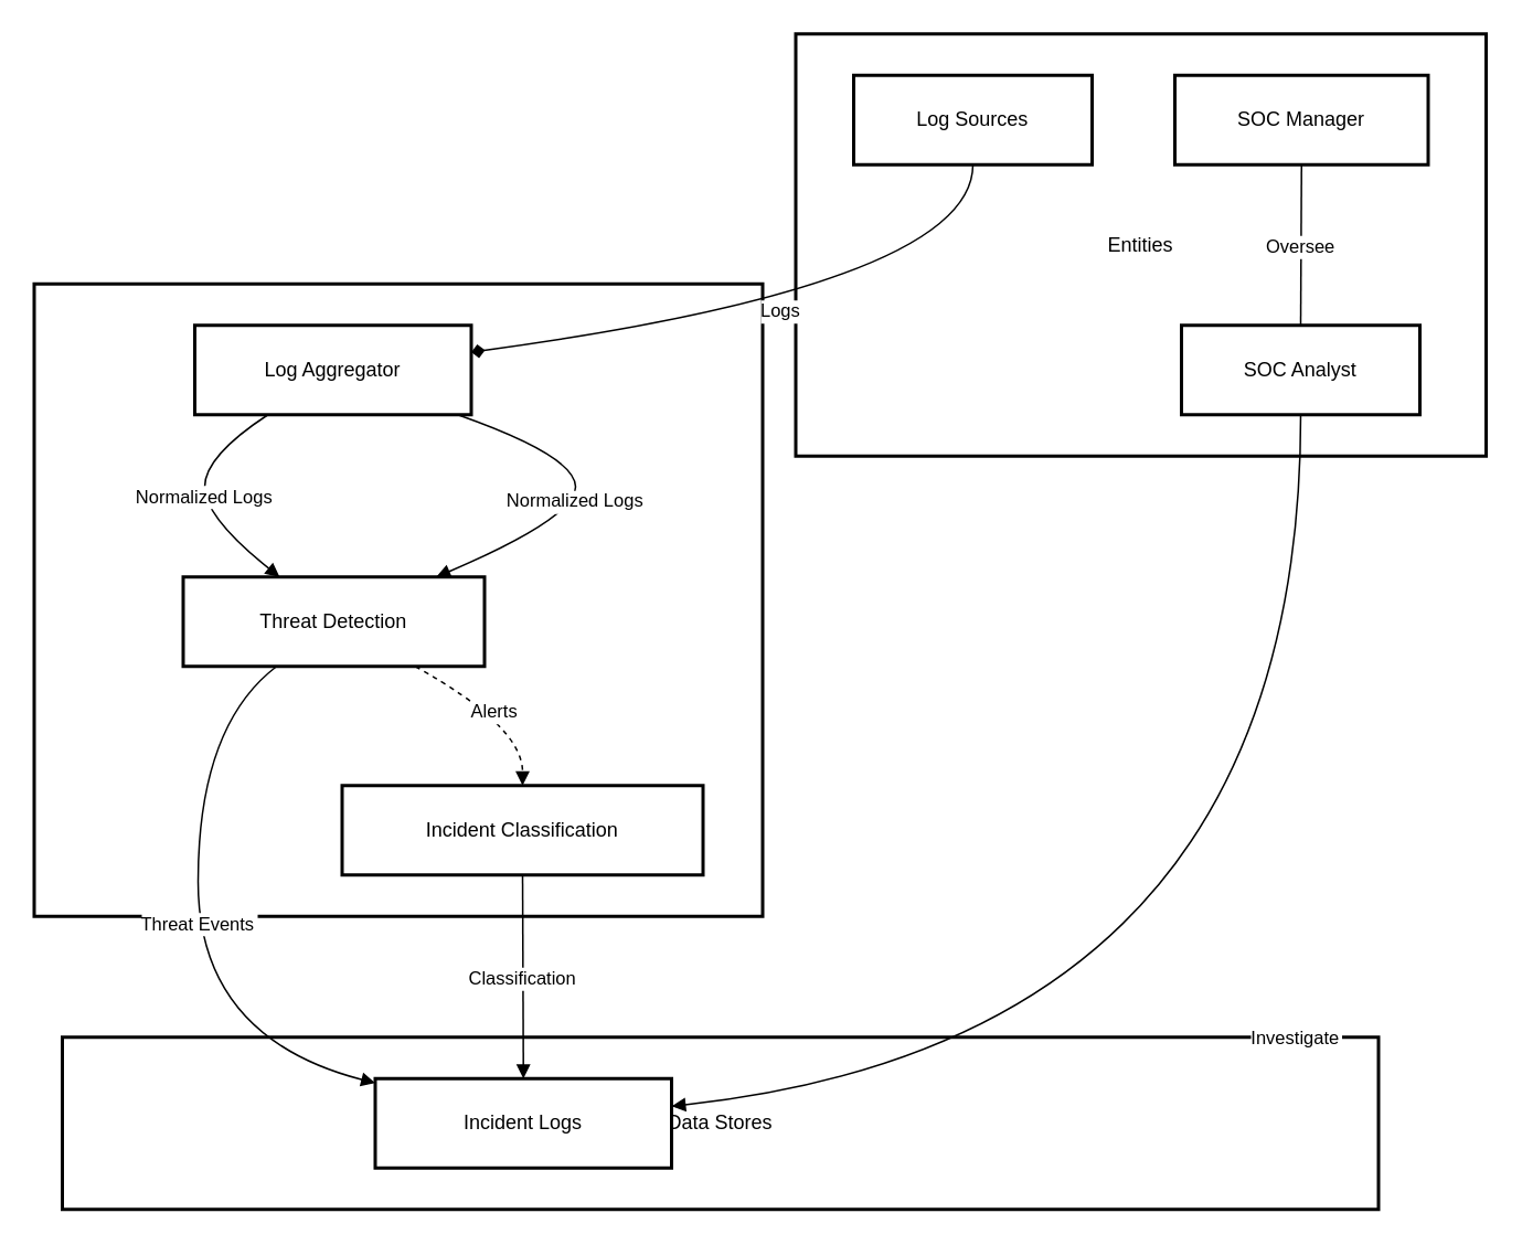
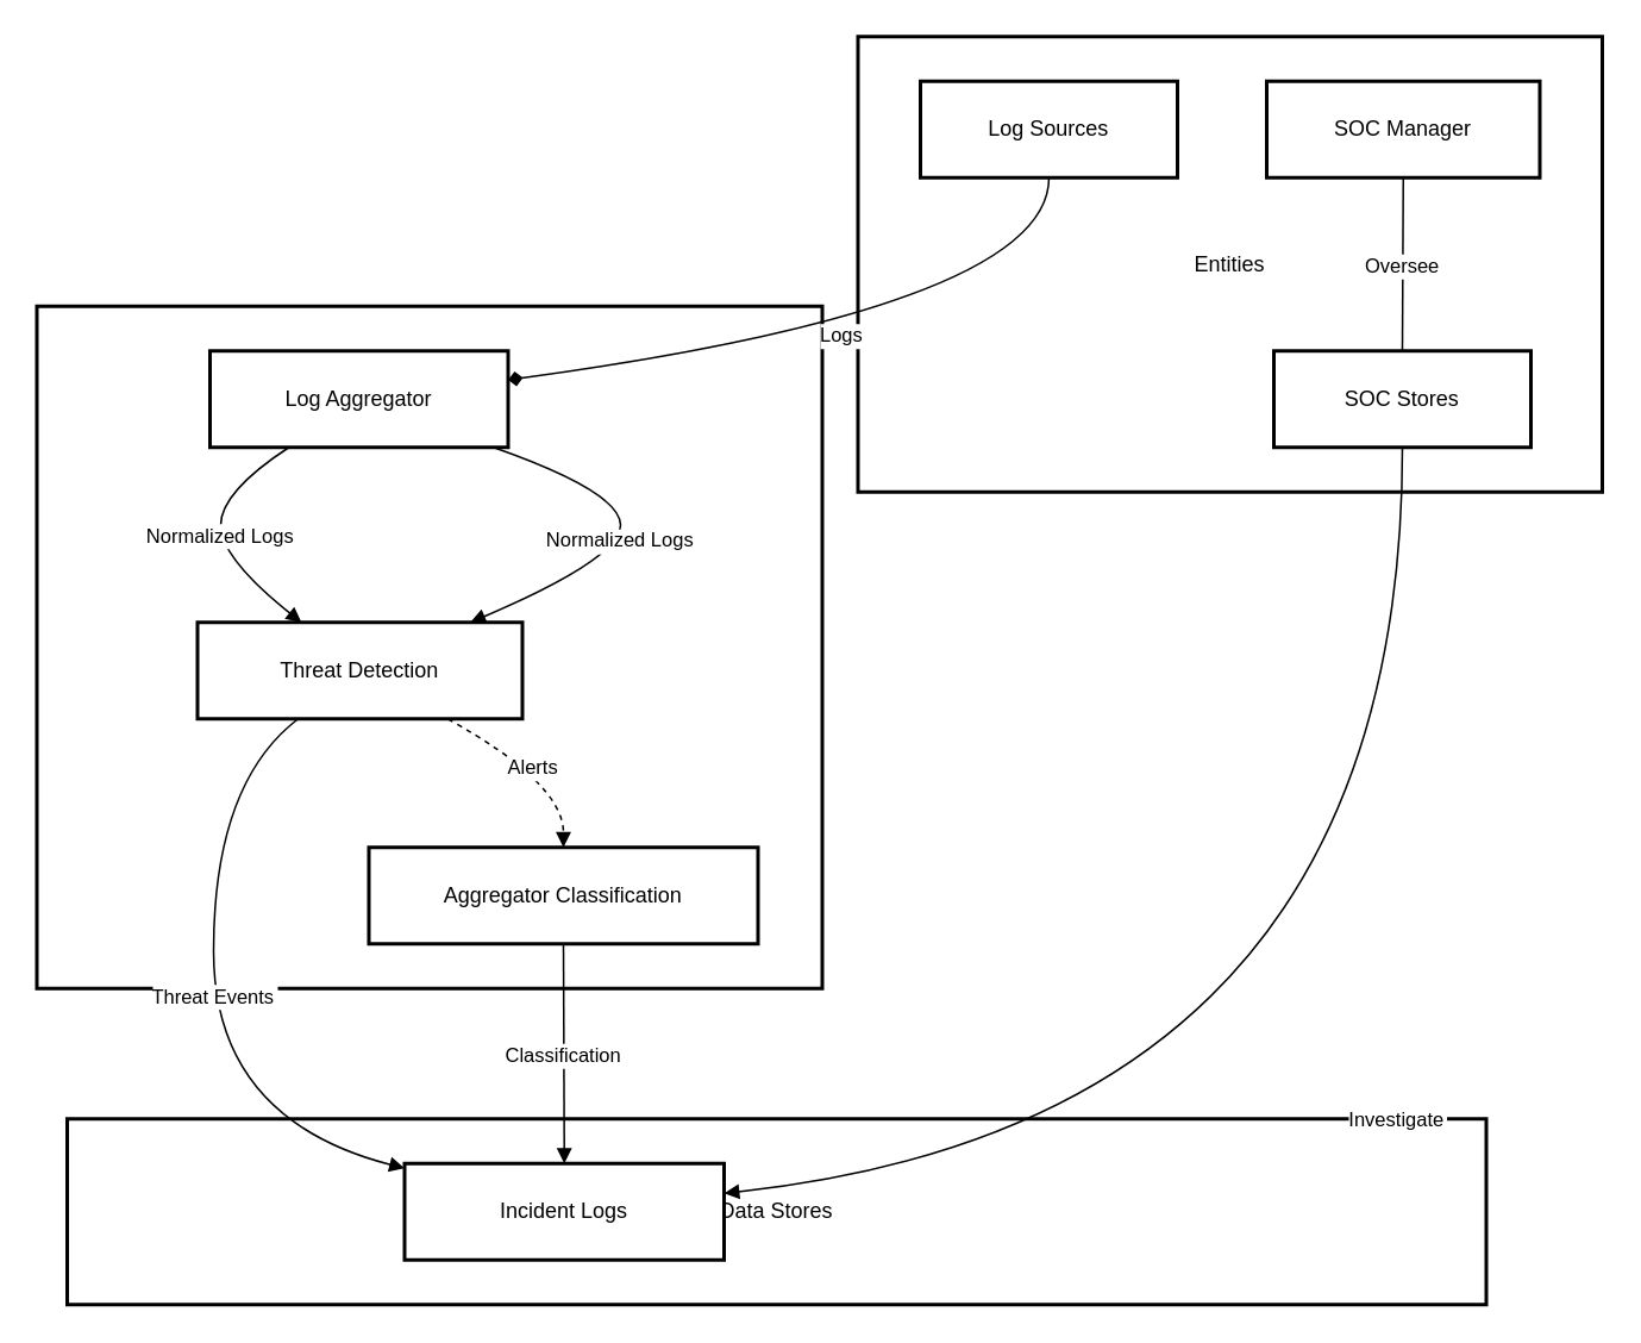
  <mxCell id="0" />
  <mxCell id="1" parent="0" />
  <mxCell id="2" value="Entities" style="whiteSpace=wrap;strokeWidth=2;" vertex="1" parent="1"><mxGeometry x="480" y="20" width="417" height="255" as="geometry" /></mxCell>
  <mxCell id="3" value="Data Stores" style="whiteSpace=wrap;strokeWidth=2;" vertex="1" parent="1"><mxGeometry x="37" y="626" width="795" height="104" as="geometry" /></mxCell>
  <mxCell id="4" value="Processes" style="whiteSpace=wrap;strokeWidth=2;" vertex="1" parent="1"><mxGeometry x="20" y="171" width="440" height="382" as="geometry" /></mxCell>
  <mxCell id="5" value="Log Aggregator" style="whiteSpace=wrap;strokeWidth=2;" vertex="1" parent="1"><mxGeometry x="117" y="196" width="167" height="54" as="geometry" /></mxCell>
  <mxCell id="6" value="Threat Detection" style="whiteSpace=wrap;strokeWidth=2;" vertex="1" parent="1"><mxGeometry x="110" y="348" width="182" height="54" as="geometry" /></mxCell>
- <mxCell id="7" value="Incident Classification" style="whiteSpace=wrap;strokeWidth=2;" vertex="1" parent="1"><mxGeometry x="206" y="474" width="218" height="54" as="geometry" /></mxCell>
+ <mxCell id="7" value="Aggregator Classification" style="whiteSpace=wrap;strokeWidth=2;" vertex="1" parent="1"><mxGeometry x="206" y="474" width="218" height="54" as="geometry" /></mxCell>
  <mxCell id="8" value="Incident Logs" style="whiteSpace=wrap;strokeWidth=2;" vertex="1" parent="1"><mxGeometry x="226" y="651" width="179" height="54" as="geometry" /></mxCell>
  <mxCell id="9" value="Log Sources" style="whiteSpace=wrap;strokeWidth=2;" vertex="1" parent="1"><mxGeometry x="515" y="45" width="144" height="54" as="geometry" /></mxCell>
- <mxCell id="10" value="SOC Analyst" style="whiteSpace=wrap;strokeWidth=2;" vertex="1" parent="1"><mxGeometry x="713" y="196" width="144" height="54" as="geometry" /></mxCell>
+ <mxCell id="10" value="SOC Stores" style="whiteSpace=wrap;strokeWidth=2;" vertex="1" parent="1"><mxGeometry x="713" y="196" width="144" height="54" as="geometry" /></mxCell>
  <mxCell id="11" value="SOC Manager" style="whiteSpace=wrap;strokeWidth=2;" vertex="1" parent="1"><mxGeometry x="709" y="45" width="153" height="54" as="geometry" /></mxCell>
  <mxCell id="12" value="Normalized Logs" style="curved=1;startArrow=none;endArrow=block;exitX=0.26;exitY=1.01;entryX=0.32;entryY=0;" edge="1" parent="1" source="5" target="6"><mxGeometry relative="1" as="geometry"><Array as="points"><mxPoint x="123" y="275" /><mxPoint x="123" y="312" /></Array></mxGeometry></mxCell>
  <mxCell id="13" value="Alerts" style="curved=1;startArrow=none;endArrow=block;exitX=0.77;exitY=1;entryX=0.5;entryY=0;dashed=1;" edge="1" parent="1" source="6" target="7"><mxGeometry relative="1" as="geometry"><Array as="points"><mxPoint x="315" y="438" /></Array></mxGeometry></mxCell>
  <mxCell id="14" value="Logs" style="curved=1;startArrow=none;endArrow=diamond;exitX=0.5;exitY=1;entryX=1;entryY=0.3;" edge="1" parent="1" source="9" target="5"><mxGeometry relative="1" as="geometry"><Array as="points"><mxPoint x="587" y="171" /></Array></mxGeometry></mxCell>
  <mxCell id="15" value="Normalized Logs" style="curved=1;startArrow=none;endArrow=block;exitX=0.96;exitY=1.01;entryX=0.84;entryY=0;" edge="1" parent="1" source="5" target="6"><mxGeometry relative="1" as="geometry"><Array as="points"><mxPoint x="347" y="275" /><mxPoint x="347" y="312" /></Array></mxGeometry></mxCell>
  <mxCell id="16" value="Threat Events" style="curved=1;startArrow=none;endArrow=block;exitX=0.31;exitY=1;entryX=0;entryY=0.05;" edge="1" parent="1" source="6" target="8"><mxGeometry relative="1" as="geometry"><Array as="points"><mxPoint x="119" y="438" /><mxPoint x="119" y="626" /></Array></mxGeometry></mxCell>
  <mxCell id="17" value="Classification" style="curved=1;startArrow=none;endArrow=block;exitX=0.5;exitY=1;entryX=0.5;entryY=-0.01;" edge="1" parent="1" source="7" target="8"><mxGeometry relative="1" as="geometry"><Array as="points" /></mxGeometry></mxCell>
  <mxCell id="18" value="Investigate" style="curved=1;startArrow=none;endArrow=block;exitX=0.5;exitY=1.01;entryX=1;entryY=0.31;" edge="1" parent="1" source="10" target="8"><mxGeometry relative="1" as="geometry"><Array as="points"><mxPoint x="785" y="626" /></Array></mxGeometry></mxCell>
  <mxCell id="19" value="Oversee" style="curved=1;startArrow=none;endArrow=none;exitX=0.5;exitY=1;entryX=0.5;entryY=0.01;" edge="1" parent="1" source="11" target="10"><mxGeometry relative="1" as="geometry"><Array as="points" /></mxGeometry></mxCell>
